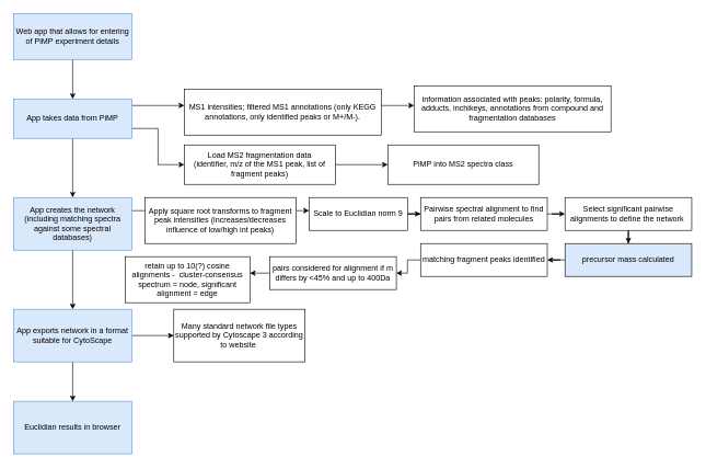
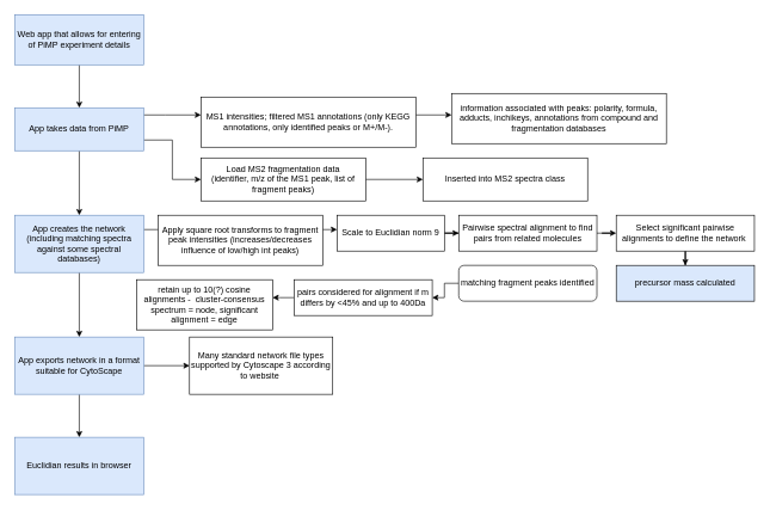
  <mxCell id="0" />
  <mxCell id="1" parent="0" />
  <mxCell id="2" style="edgeStyle=orthogonalEdgeStyle;rounded=0;orthogonalLoop=1;jettySize=auto;html=1;exitX=0.5;exitY=1;exitDx=0;exitDy=0;entryX=0.5;entryY=0;entryDx=0;entryDy=0;" edge="1" parent="1" source="3" target="7"><mxGeometry relative="1" as="geometry" /></mxCell>
  <mxCell id="3" value="Web app that allows for entering of PiMP experiment details" style="rounded=0;whiteSpace=wrap;html=1;fillColor=#dae8fc;strokeColor=#6c8ebf;" vertex="1" parent="1"><mxGeometry x="20" y="20" width="180" height="70" as="geometry" /></mxCell>
  <mxCell id="4" style="edgeStyle=orthogonalEdgeStyle;rounded=0;orthogonalLoop=1;jettySize=auto;html=1;exitX=0.5;exitY=1;exitDx=0;exitDy=0;" edge="1" parent="1" source="7" target="13"><mxGeometry relative="1" as="geometry" /></mxCell>
  <mxCell id="5" value="" style="edgeStyle=orthogonalEdgeStyle;rounded=0;orthogonalLoop=1;jettySize=auto;html=1;" edge="1" parent="1" source="7" target="9"><mxGeometry relative="1" as="geometry"><Array as="points"><mxPoint x="230" y="160" /><mxPoint x="230" y="160" /></Array></mxGeometry></mxCell>
  <mxCell id="6" style="edgeStyle=orthogonalEdgeStyle;rounded=0;orthogonalLoop=1;jettySize=auto;html=1;exitX=1;exitY=0.75;exitDx=0;exitDy=0;entryX=0;entryY=0.5;entryDx=0;entryDy=0;" edge="1" parent="1" source="7" target="35"><mxGeometry relative="1" as="geometry" /></mxCell>
  <mxCell id="7" value="App takes data from PiMP" style="rounded=0;whiteSpace=wrap;html=1;fillColor=#dae8fc;strokeColor=#6c8ebf;" vertex="1" parent="1"><mxGeometry x="20" y="150" width="180" height="60" as="geometry" /></mxCell>
  <mxCell id="8" value="" style="edgeStyle=orthogonalEdgeStyle;rounded=0;orthogonalLoop=1;jettySize=auto;html=1;" edge="1" parent="1" source="9" target="10"><mxGeometry relative="1" as="geometry"><Array as="points"><mxPoint x="620" y="160" /><mxPoint x="620" y="160" /></Array></mxGeometry></mxCell>
  <mxCell id="9" value="MS1 intensities; filtered MS1 annotations (only KEGG annotations, only identified peaks or M+/M-)." style="rounded=0;whiteSpace=wrap;html=1;" vertex="1" parent="1"><mxGeometry x="280" y="135" width="300" height="70" as="geometry" /></mxCell>
  <mxCell id="10" value="information associated with peaks: polarity, formula, adducts, inchikeys, annotations from compound and fragmentation databases" style="rounded=0;whiteSpace=wrap;html=1;" vertex="1" parent="1"><mxGeometry x="630" y="130" width="300" height="70" as="geometry" /></mxCell>
  <mxCell id="11" value="" style="edgeStyle=orthogonalEdgeStyle;rounded=0;orthogonalLoop=1;jettySize=auto;html=1;" edge="1" parent="1" source="13" target="31"><mxGeometry relative="1" as="geometry" /></mxCell>
  <mxCell id="12" value="" style="edgeStyle=orthogonalEdgeStyle;rounded=0;orthogonalLoop=1;jettySize=auto;html=1;" edge="1" parent="1" source="13"><mxGeometry relative="1" as="geometry"><mxPoint x="280" y="320" as="targetPoint" /><Array as="points"><mxPoint x="220" y="320" /><mxPoint x="220" y="320" /></Array></mxGeometry></mxCell>
  <mxCell id="13" value="App creates the network (including matching spectra against some spectral databases)" style="rounded=0;whiteSpace=wrap;html=1;fillColor=#dae8fc;strokeColor=#6c8ebf;" vertex="1" parent="1"><mxGeometry x="20" y="300" width="180" height="80" as="geometry" /></mxCell>
  <mxCell id="14" value="" style="edgeStyle=orthogonalEdgeStyle;rounded=0;orthogonalLoop=1;jettySize=auto;html=1;" edge="1" parent="1" source="15" target="17"><mxGeometry relative="1" as="geometry"><Array as="points"><mxPoint x="460" y="320" /><mxPoint x="460" y="320" /></Array></mxGeometry></mxCell>
  <mxCell id="15" value="Apply square root transforms to fragment peak intensities (increases/decreases influence of low/high int peaks)" style="rounded=0;whiteSpace=wrap;html=1;" vertex="1" parent="1"><mxGeometry x="220" y="300" width="230" height="70" as="geometry" /></mxCell>
  <mxCell id="16" value="" style="edgeStyle=orthogonalEdgeStyle;rounded=0;orthogonalLoop=1;jettySize=auto;html=1;" edge="1" parent="1" source="17" target="19"><mxGeometry relative="1" as="geometry" /></mxCell>
  <mxCell id="17" value="Scale to Euclidian norm 9" style="rounded=0;whiteSpace=wrap;html=1;" vertex="1" parent="1"><mxGeometry x="470" y="300" width="150" height="50" as="geometry" /></mxCell>
  <mxCell id="18" value="" style="edgeStyle=orthogonalEdgeStyle;rounded=0;orthogonalLoop=1;jettySize=auto;html=1;" edge="1" parent="1" source="19" target="21"><mxGeometry relative="1" as="geometry" /></mxCell>
  <mxCell id="19" value="Pairwise spectral alignment to find pairs from related molecules" style="rounded=0;whiteSpace=wrap;html=1;" vertex="1" parent="1"><mxGeometry x="640" y="300" width="193" height="50" as="geometry" /></mxCell>
  <mxCell id="20" value="" style="edgeStyle=orthogonalEdgeStyle;rounded=0;orthogonalLoop=1;jettySize=auto;html=1;" edge="1" parent="1" source="21" target="23"><mxGeometry relative="1" as="geometry" /></mxCell>
  <mxCell id="21" value="Select significant pairwise alignments to define the network&amp;nbsp;" style="rounded=0;whiteSpace=wrap;html=1;" vertex="1" parent="1"><mxGeometry x="860" y="300" width="193" height="50" as="geometry" /></mxCell>
- <mxCell id="22" value="" style="edgeStyle=orthogonalEdgeStyle;rounded=0;orthogonalLoop=1;jettySize=auto;html=1;" edge="1" parent="1" source="23" target="25"><mxGeometry relative="1" as="geometry" /></mxCell>
  <mxCell id="23" value="precursor mass calculated" style="rounded=0;whiteSpace=wrap;html=1;fillColor=#dae8fc;" vertex="1" parent="1"><mxGeometry x="860" y="370" width="193" height="50" as="geometry" /></mxCell>
  <mxCell id="24" value="" style="edgeStyle=orthogonalEdgeStyle;rounded=0;orthogonalLoop=1;jettySize=auto;html=1;" edge="1" parent="1" source="25" target="27"><mxGeometry relative="1" as="geometry" /></mxCell>
- <mxCell id="25" value="matching fragment peaks identified" style="rounded=0;whiteSpace=wrap;html=1;" vertex="1" parent="1"><mxGeometry x="640" y="370" width="193" height="50" as="geometry" /></mxCell>
+ <mxCell id="25" value="matching fragment peaks identified" style="whiteSpace=wrap;html=1;rounded=1;" vertex="1" parent="1"><mxGeometry x="640" y="370" width="193" height="50" as="geometry" /></mxCell>
  <mxCell id="26" value="" style="edgeStyle=orthogonalEdgeStyle;rounded=0;orthogonalLoop=1;jettySize=auto;html=1;" edge="1" parent="1" source="27" target="28"><mxGeometry relative="1" as="geometry"><Array as="points"><mxPoint x="390" y="415" /><mxPoint x="390" y="415" /></Array></mxGeometry></mxCell>
  <mxCell id="27" value="pairs considered for alignment if m differs by &amp;lt;45% and up to 400Da" style="rounded=0;whiteSpace=wrap;html=1;" vertex="1" parent="1"><mxGeometry x="410" y="390" width="193" height="50" as="geometry" /></mxCell>
  <mxCell id="28" value="retain up to 10(?) cosine alignments -&amp;nbsp; cluster-consensus spectrum = node, significant alignment = edge" style="rounded=0;whiteSpace=wrap;html=1;" vertex="1" parent="1"><mxGeometry x="190" y="390" width="190" height="70" as="geometry" /></mxCell>
  <mxCell id="29" value="" style="edgeStyle=orthogonalEdgeStyle;rounded=0;orthogonalLoop=1;jettySize=auto;html=1;" edge="1" parent="1" source="31" target="33"><mxGeometry relative="1" as="geometry" /></mxCell>
  <mxCell id="30" value="" style="edgeStyle=orthogonalEdgeStyle;rounded=0;orthogonalLoop=1;jettySize=auto;html=1;" edge="1" parent="1" source="31" target="32"><mxGeometry relative="1" as="geometry" /></mxCell>
  <mxCell id="31" value="App exports network in a format suitable for CytoScape" style="rounded=0;whiteSpace=wrap;html=1;fillColor=#dae8fc;strokeColor=#6c8ebf;" vertex="1" parent="1"><mxGeometry x="20" y="470" width="180" height="80" as="geometry" /></mxCell>
  <mxCell id="32" value="Many standard network file types supported by Cytoscape 3 according to website&amp;nbsp;" style="rounded=0;whiteSpace=wrap;html=1;" vertex="1" parent="1"><mxGeometry x="264" y="470" width="200" height="80" as="geometry" /></mxCell>
  <mxCell id="33" value="Euclidian results in browser" style="rounded=0;whiteSpace=wrap;html=1;fillColor=#dae8fc;strokeColor=#6c8ebf;" vertex="1" parent="1"><mxGeometry x="20" y="610" width="180" height="80" as="geometry" /></mxCell>
  <mxCell id="34" value="" style="edgeStyle=orthogonalEdgeStyle;rounded=0;orthogonalLoop=1;jettySize=auto;html=1;" edge="1" parent="1" source="35" target="36"><mxGeometry relative="1" as="geometry" /></mxCell>
  <mxCell id="35" value="Load MS2 fragmentation data&lt;br&gt;(identifier, m/z of the MS1 peak, list of fragment peaks)" style="rounded=0;whiteSpace=wrap;html=1;" vertex="1" parent="1"><mxGeometry x="280" y="220" width="230" height="60" as="geometry" /></mxCell>
- <mxCell id="36" value="PiMP into MS2 spectra class" style="rounded=0;whiteSpace=wrap;html=1;" vertex="1" parent="1"><mxGeometry x="590" y="220" width="230" height="60" as="geometry" /></mxCell>
+ <mxCell id="36" value="Inserted into MS2 spectra class" style="rounded=0;whiteSpace=wrap;html=1;" vertex="1" parent="1"><mxGeometry x="590" y="220" width="230" height="60" as="geometry" /></mxCell>
